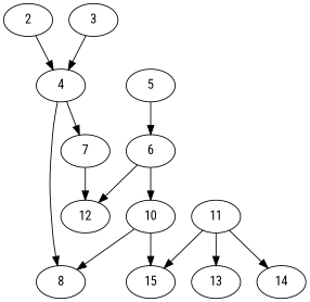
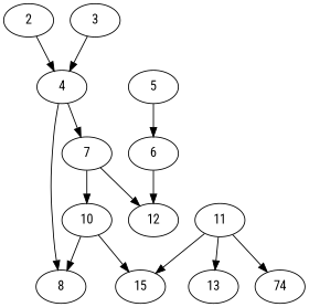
  digraph {
    fontname="Roboto Condensed"
    node [alpha=0.20 fontname="Roboto Condensed"]
    edge [fontname="Roboto Condensed"]
    2 [expect_size=49929216]
    4 [alpha=0.16 expect_size=39919616]
    7 [alpha=0.00 expect_size=34799616]
    8 [expect_size=7522304]
    5 [alpha=0.12 expect_size=29125632]
    6 [alpha=0.18 expect_size=26101760]
    12 [alpha=0.06 expect_size=10561536]
    10 [alpha=0.04 expect_size=48147456]
    3 [alpha=0.03 expect_size=17926144]
    15 [alpha=0.07 expect_size=7865344]
    11 [alpha=0.11 expect_size=25640960]
    13 [alpha=0.17 expect_size=10024960]
-   14 [alpha=0.12 expect_size=17647616]
+   14 [alpha=0.12 expect_size=17647616 label=74]
    2 -> 4
    4 -> 7
    4 -> 8
    7 -> 12
-   6 -> 10
+   7 -> 10
    5 -> 6
    6 -> 12
    10 -> 8
    10 -> 15
    3 -> 4
    11 -> 15
    11 -> 13
    11 -> 14
  }
